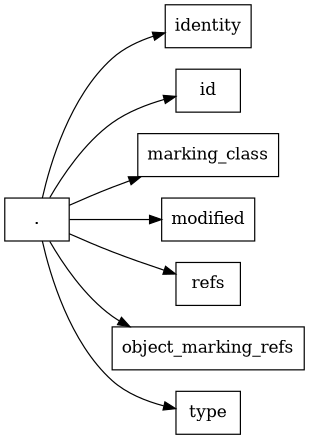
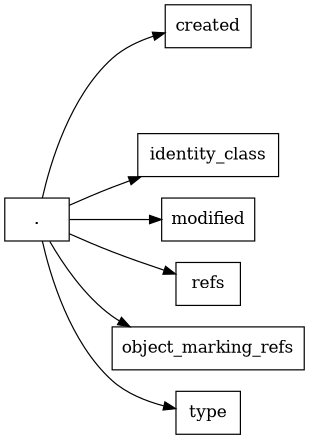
  digraph {
    rankdir=LR
    node [shape=box]
    edge [dir=forward]
    n1 [label="."]
-   n2 [label=identity]
-   n3 [label=id]
-   n4 [label=marking_class]
+   n2 [label=created]
+   n4 [label=identity_class]
    n5 [label=modified]
    n6 [label=refs]
    n7 [label=object_marking_refs]
    n8 [label=type]
    n1 -> n2
-   n1 -> n3
    n1 -> n4
    n1 -> n5
    n1 -> n6
    n1 -> n7
    n1 -> n8
  }
